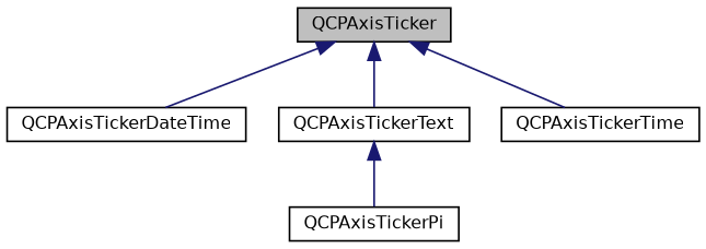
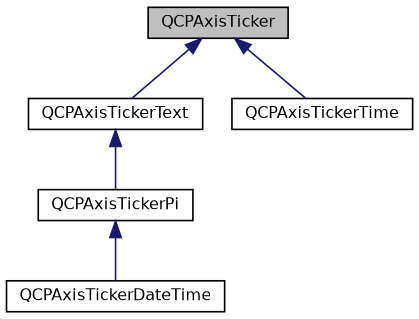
  digraph {
    rankdir=TB
    node [color=black fillcolor=white fontname=Helvetica fontsize=10 shape=record style=filled]
    edge [color=midnightblue dir=back fontname=Helvetica fontsize=10 labelfontname=Helvetica labelfontsize=10 style=solid]
    n1 [fillcolor=grey75 fontcolor=black height=0.2 label=QCPAxisTicker width=0.4]
    n2 [height=0.2 label=QCPAxisTickerDateTime width=0.4]
    n3 [height=0.2 label=QCPAxisTickerText width=0.4]
    n4 [height=0.2 label=QCPAxisTickerTime width=0.4]
    n5 [height=0.2 label=QCPAxisTickerPi width=0.4]
-   n1 -> n2
+   n5 -> n2
    n1 -> n3
    n1 -> n4
    n3 -> n5
  }
